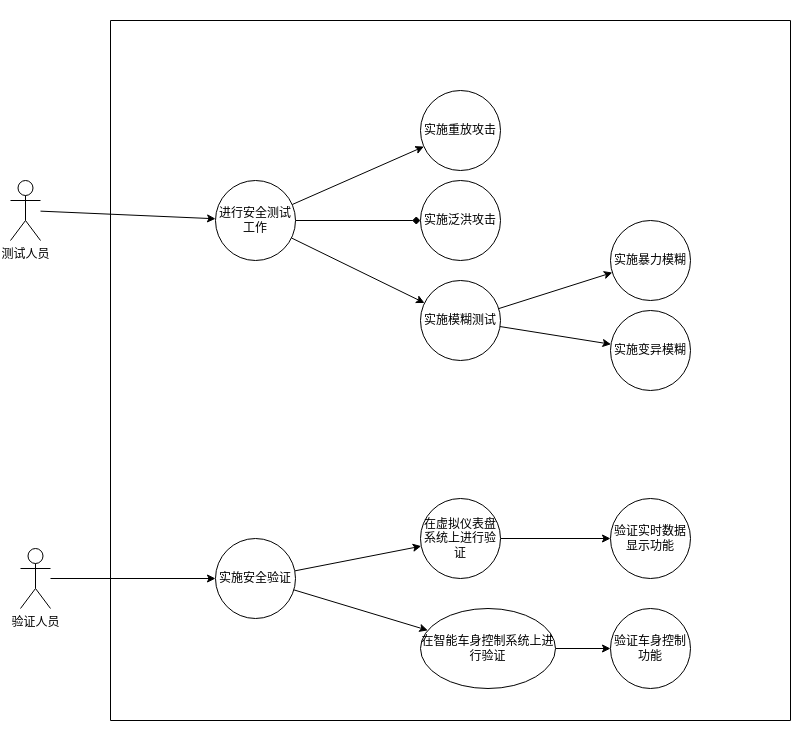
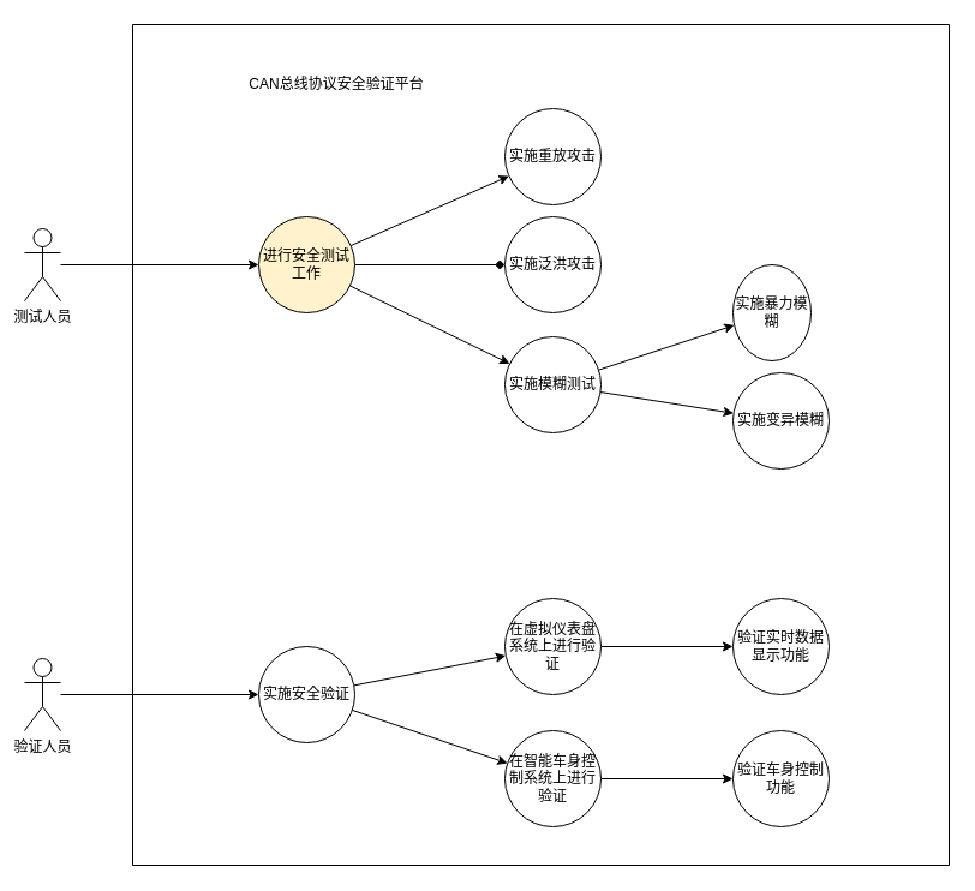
  <mxCell id="0" />
  <mxCell id="1" parent="0" />
  <mxCell id="2" value="" style="verticalLabelPosition=bottom;verticalAlign=top;html=1;shape=mxgraph.basic.rect;fillColor2=none;strokeWidth=1;size=20;indent=5;" vertex="1" parent="1"><mxGeometry x="110" y="20" width="680" height="700" as="geometry" /></mxCell>
  <mxCell id="3" value="" style="rounded=0;orthogonalLoop=1;jettySize=auto;html=1;" edge="1" parent="1" source="4" target="8"><mxGeometry relative="1" as="geometry" /></mxCell>
- <mxCell id="4" value="测试人员" style="shape=umlActor;verticalLabelPosition=bottom;verticalAlign=top;html=1;" vertex="1" parent="1"><mxGeometry x="10" y="180" width="30" height="60" as="geometry" /></mxCell>
+ <mxCell id="4" value="测试人员" style="shape=umlActor;verticalLabelPosition=bottom;verticalAlign=top;html=1;" vertex="1" parent="1"><mxGeometry x="20" y="190" width="30" height="60" as="geometry" /></mxCell>
  <mxCell id="5" value="" style="rounded=0;orthogonalLoop=1;jettySize=auto;html=1;" edge="1" parent="1" source="8" target="9"><mxGeometry relative="1" as="geometry" /></mxCell>
  <mxCell id="6" value="" style="edgeStyle=orthogonalEdgeStyle;rounded=0;orthogonalLoop=1;jettySize=auto;html=1;endArrow=diamond;" edge="1" parent="1" source="8" target="10"><mxGeometry relative="1" as="geometry" /></mxCell>
  <mxCell id="7" value="" style="rounded=0;orthogonalLoop=1;jettySize=auto;html=1;" edge="1" parent="1" source="8" target="13"><mxGeometry relative="1" as="geometry" /></mxCell>
- <mxCell id="8" value="&lt;div style=&quot;&quot;&gt;进行安全测试工作&lt;/div&gt;" style="ellipse;whiteSpace=wrap;html=1;verticalAlign=middle;align=center;" vertex="1" parent="1"><mxGeometry x="215" y="180" width="80" height="80" as="geometry" /></mxCell>
+ <mxCell id="8" value="&lt;div style=&quot;&quot;&gt;进行安全测试工作&lt;/div&gt;" style="ellipse;whiteSpace=wrap;html=1;verticalAlign=middle;align=center;fillColor=#fff2cc;" vertex="1" parent="1"><mxGeometry x="215" y="180" width="80" height="80" as="geometry" /></mxCell>
  <mxCell id="9" value="实施重放攻击" style="ellipse;whiteSpace=wrap;html=1;align=center;" vertex="1" parent="1"><mxGeometry x="420" y="90" width="80" height="80" as="geometry" /></mxCell>
  <mxCell id="10" value="实施泛洪攻击" style="ellipse;whiteSpace=wrap;html=1;" vertex="1" parent="1"><mxGeometry x="420" y="180" width="80" height="80" as="geometry" /></mxCell>
  <mxCell id="11" value="" style="rounded=0;orthogonalLoop=1;jettySize=auto;html=1;" edge="1" parent="1" source="13" target="21"><mxGeometry relative="1" as="geometry" /></mxCell>
  <mxCell id="12" style="rounded=0;orthogonalLoop=1;jettySize=auto;html=1;" edge="1" parent="1" source="13" target="22"><mxGeometry relative="1" as="geometry" /></mxCell>
  <mxCell id="13" value="实施模糊测试" style="ellipse;whiteSpace=wrap;html=1;" vertex="1" parent="1"><mxGeometry x="420" y="280" width="80" height="80" as="geometry" /></mxCell>
  <mxCell id="14" value="" style="rounded=0;orthogonalLoop=1;jettySize=auto;html=1;" edge="1" parent="1" source="16" target="18"><mxGeometry relative="1" as="geometry" /></mxCell>
  <mxCell id="15" value="" style="rounded=0;orthogonalLoop=1;jettySize=auto;html=1;" edge="1" parent="1" source="16" target="20"><mxGeometry relative="1" as="geometry" /></mxCell>
  <mxCell id="16" value="&lt;div style=&quot;&quot;&gt;实施安全验证&lt;/div&gt;" style="ellipse;whiteSpace=wrap;html=1;verticalAlign=middle;align=center;" vertex="1" parent="1"><mxGeometry x="215" y="538" width="80" height="80" as="geometry" /></mxCell>
  <mxCell id="17" value="" style="edgeStyle=orthogonalEdgeStyle;rounded=0;orthogonalLoop=1;jettySize=auto;html=1;" edge="1" parent="1" source="18" target="26"><mxGeometry relative="1" as="geometry" /></mxCell>
  <mxCell id="18" value="在虚拟仪表盘系统上进行验证" style="ellipse;whiteSpace=wrap;html=1;direction=south;" vertex="1" parent="1"><mxGeometry x="420" y="498" width="80" height="80" as="geometry" /></mxCell>
  <mxCell id="19" value="" style="edgeStyle=orthogonalEdgeStyle;rounded=0;orthogonalLoop=1;jettySize=auto;html=1;" edge="1" parent="1" source="20" target="27"><mxGeometry relative="1" as="geometry" /></mxCell>
- <mxCell id="20" value="&lt;div style=&quot;&quot;&gt;&lt;span style=&quot;background-color: initial;&quot;&gt;在智能车身控制系统上进行验证&lt;/span&gt;&lt;/div&gt;" style="ellipse;whiteSpace=wrap;html=1;verticalAlign=middle;align=center;" vertex="1" parent="1"><mxGeometry x="420" y="608" width="135" height="80" as="geometry" /></mxCell>
- <mxCell id="21" value="实施暴力模糊" style="ellipse;whiteSpace=wrap;html=1;" vertex="1" parent="1"><mxGeometry x="610" y="220" width="80" height="80" as="geometry" /></mxCell>
+ <mxCell id="20" value="&lt;div style=&quot;&quot;&gt;&lt;span style=&quot;background-color: initial;&quot;&gt;在智能车身控制系统上进行验证&lt;/span&gt;&lt;/div&gt;" style="ellipse;whiteSpace=wrap;html=1;verticalAlign=middle;align=center;" vertex="1" parent="1"><mxGeometry x="420" y="608" width="80" height="80" as="geometry" /></mxCell>
+ <mxCell id="21" value="实施暴力模糊" style="ellipse;whiteSpace=wrap;html=1;" vertex="1" parent="1"><mxGeometry x="610" y="220" width="65" height="80" as="geometry" /></mxCell>
  <mxCell id="22" value="实施变异模糊" style="ellipse;whiteSpace=wrap;html=1;" vertex="1" parent="1"><mxGeometry x="610" y="310" width="80" height="80" as="geometry" /></mxCell>
  <mxCell id="23" style="rounded=0;orthogonalLoop=1;jettySize=auto;html=1;entryX=0;entryY=0.5;entryDx=0;entryDy=0;" edge="1" parent="1" source="24" target="16"><mxGeometry relative="1" as="geometry" /></mxCell>
  <mxCell id="24" value="验证人员" style="shape=umlActor;verticalLabelPosition=bottom;verticalAlign=top;html=1;" vertex="1" parent="1"><mxGeometry x="20" y="548" width="30" height="60" as="geometry" /></mxCell>
+ <mxCell id="25" value="CAN总线协议安全验证平台" style="rounded=0;whiteSpace=wrap;html=1;strokeColor=none;" vertex="1" parent="1"><mxGeometry x="150" y="40" width="260" height="60" as="geometry" /></mxCell>
  <mxCell id="26" value="验证实时数据显示功能" style="ellipse;whiteSpace=wrap;html=1;" vertex="1" parent="1"><mxGeometry x="610" y="498" width="80" height="80" as="geometry" /></mxCell>
  <mxCell id="27" value="验证车身控制功能" style="ellipse;whiteSpace=wrap;html=1;" vertex="1" parent="1"><mxGeometry x="610" y="608" width="80" height="80" as="geometry" /></mxCell>
